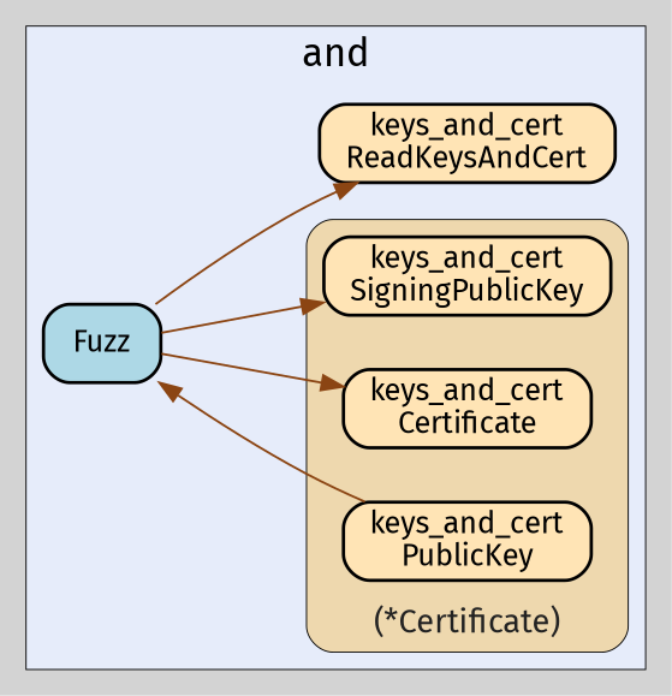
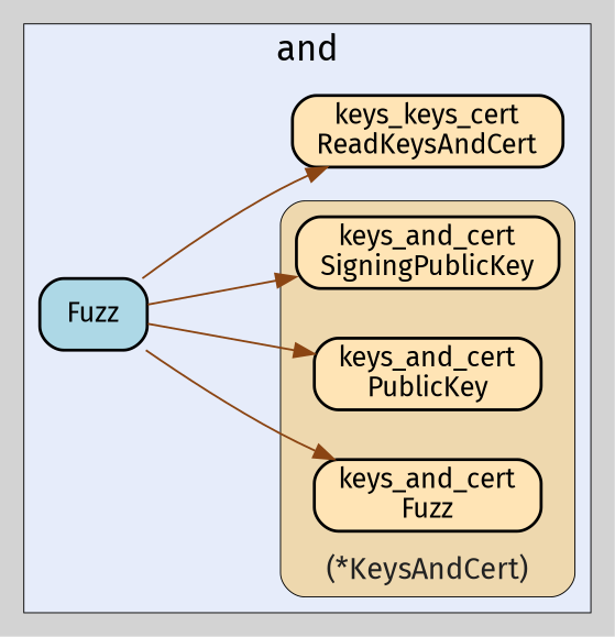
  digraph {
    bgcolor=lightgray
    fontname="Fira Sans"
    fontsize=14
    labeljust=l
    nodesep=0.35
    penwidth=0.5
    rankdir=LR
    style=solid
    node [fillcolor=moccasin fontname="Fira Sans" margin="0.16,0.0" penwidth=1.5 shape=box style="filled,rounded"]
    edge [color=saddlebrown fontname="Fira Sans" minlen=2]
-   n1 [label="keys_and_cert\nCertificate"]
+   n1 [label="keys_and_cert\nFuzz"]
    n2 [label="keys_and_cert\nPublicKey"]
    n3 [label="keys_and_cert\nSigningPublicKey"]
    n4 [fillcolor=lightblue label=Fuzz]
-   n5 [label="keys_and_cert\nReadKeysAndCert"]
+   n5 [label="keys_keys_cert\nReadKeysAndCert"]
    subgraph cluster_1 {
      bgcolor="#e6ecfa"
      fontsize=18
      label=and
      labeljust=c
      labelloc=t
      n4
      n5
      subgraph cluster_2 {
        bgcolor="#e6ecfa"
        fillcolor=wheat2
        fontcolor="#222222"
        fontsize=15
-       label="(*Certificate)"
+       label="(*KeysAndCert)"
        labeljust=c
        labelloc=b
        style="rounded,filled"
        n1
        n2
        n3
      }
    }
    n4 -> n1
-   n2 -> n4
+   n4 -> n2
    n4 -> n3
    n4 -> n5
  }
